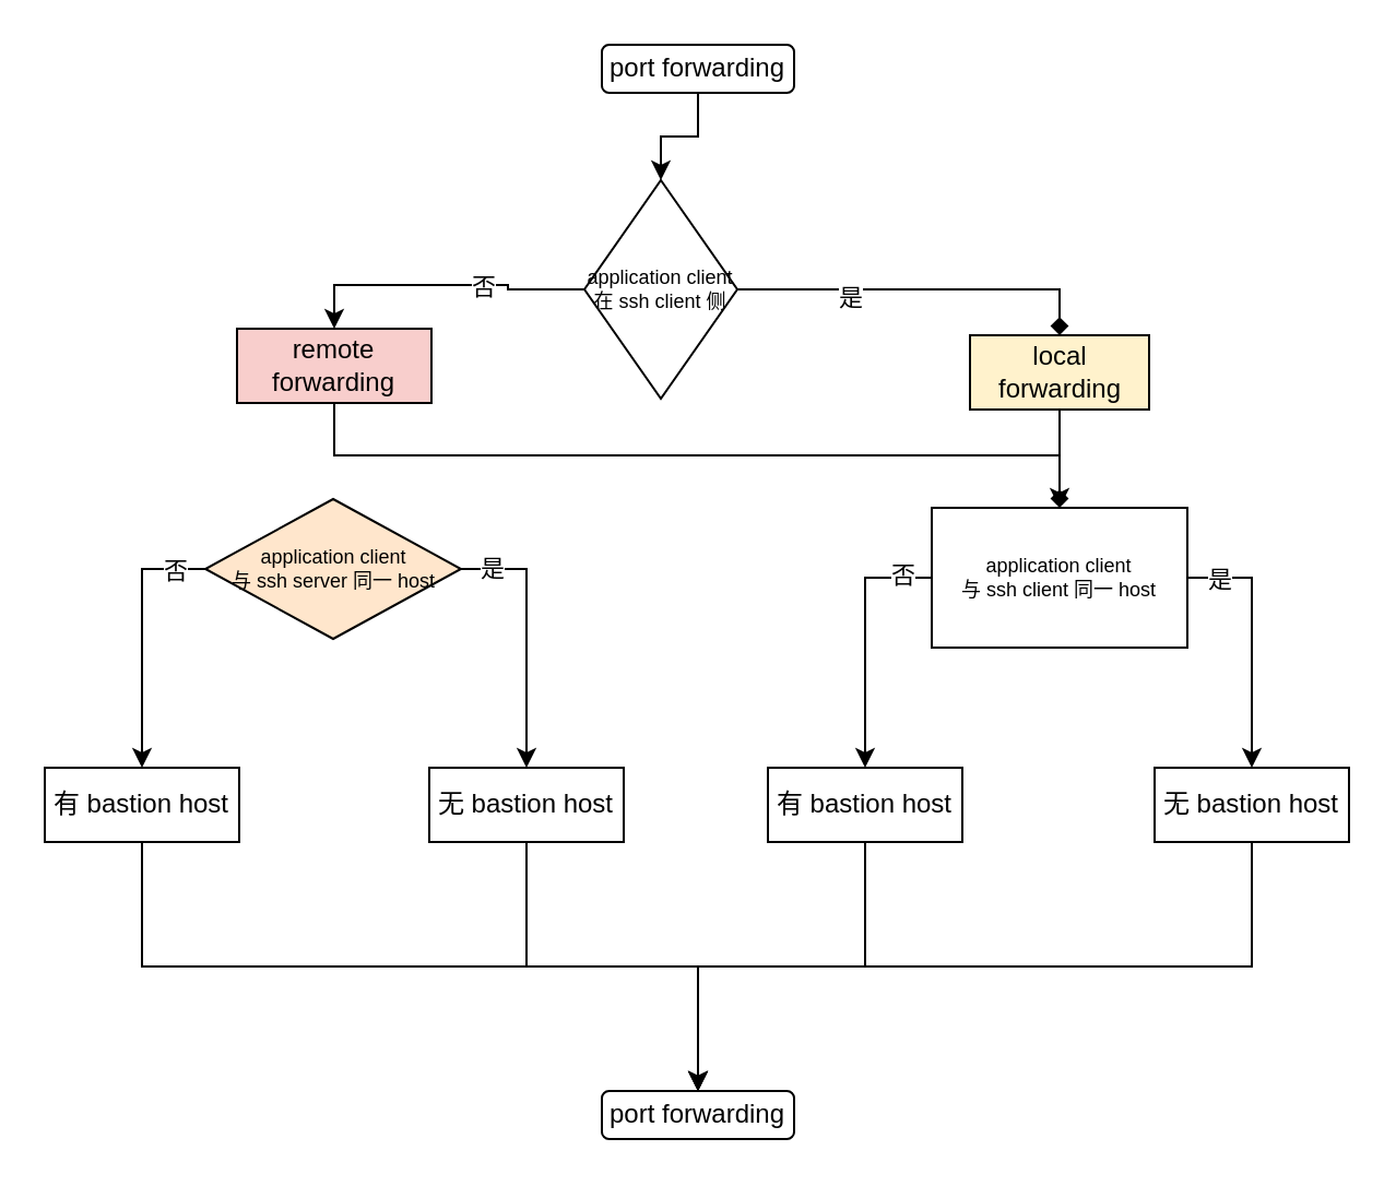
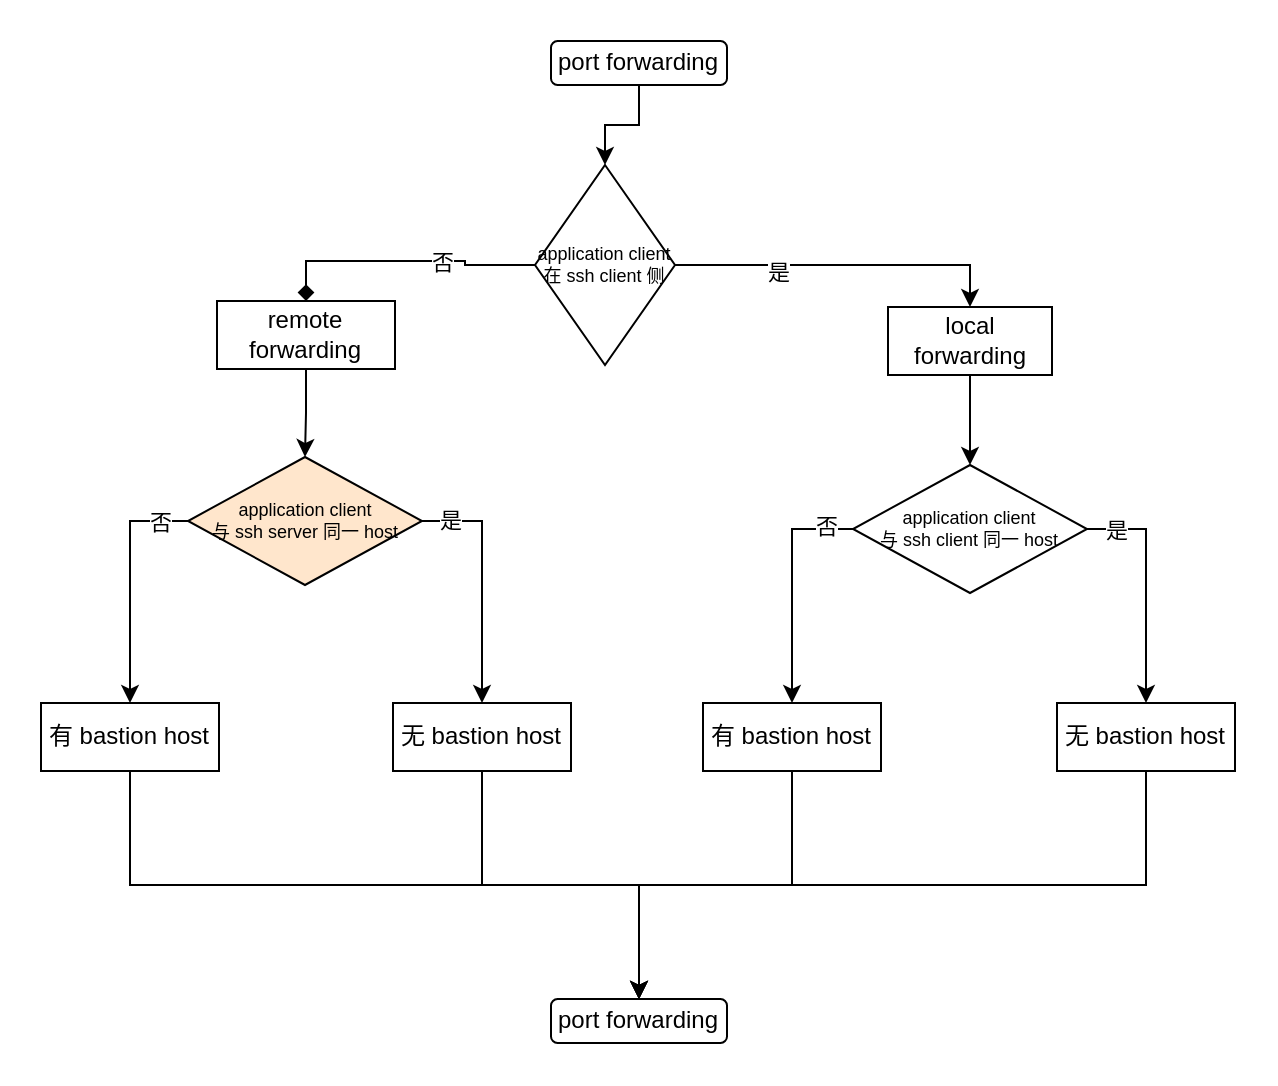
  <mxCell id="0" />
  <mxCell id="1" parent="0" />
  <mxCell id="2" style="edgeStyle=orthogonalEdgeStyle;rounded=0;orthogonalLoop=1;jettySize=auto;html=1;exitX=0.5;exitY=1;exitDx=0;exitDy=0;entryX=0.5;entryY=0;entryDx=0;entryDy=0;" edge="1" parent="1" source="3" target="8"><mxGeometry relative="1" as="geometry" /></mxCell>
  <mxCell id="3" value="port forwarding" style="rounded=1;whiteSpace=wrap;html=1;" vertex="1" parent="1"><mxGeometry x="275" y="20" width="88" height="22" as="geometry" /></mxCell>
- <mxCell id="4" style="edgeStyle=orthogonalEdgeStyle;rounded=0;orthogonalLoop=1;jettySize=auto;html=1;exitX=1;exitY=0.5;exitDx=0;exitDy=0;entryX=0.5;entryY=0;entryDx=0;entryDy=0;endArrow=diamond;" edge="1" parent="1" source="8" target="10"><mxGeometry relative="1" as="geometry" /></mxCell>
+ <mxCell id="4" style="edgeStyle=orthogonalEdgeStyle;rounded=0;orthogonalLoop=1;jettySize=auto;html=1;exitX=1;exitY=0.5;exitDx=0;exitDy=0;entryX=0.5;entryY=0;entryDx=0;entryDy=0;" edge="1" parent="1" source="8" target="10"><mxGeometry relative="1" as="geometry" /></mxCell>
  <mxCell id="5" value="是" style="edgeLabel;html=1;align=center;verticalAlign=middle;resizable=0;points=[];" vertex="1" connectable="0" parent="4"><mxGeometry x="-0.398" y="-3" relative="1" as="geometry"><mxPoint as="offset" /></mxGeometry></mxCell>
- <mxCell id="6" style="edgeStyle=orthogonalEdgeStyle;rounded=0;orthogonalLoop=1;jettySize=auto;html=1;exitX=0;exitY=0.5;exitDx=0;exitDy=0;entryX=0.5;entryY=0;entryDx=0;entryDy=0;" edge="1" parent="1" source="8" target="12"><mxGeometry relative="1" as="geometry" /></mxCell>
+ <mxCell id="6" style="edgeStyle=orthogonalEdgeStyle;rounded=0;orthogonalLoop=1;jettySize=auto;html=1;exitX=0;exitY=0.5;exitDx=0;exitDy=0;entryX=0.5;entryY=0;entryDx=0;entryDy=0;endArrow=diamond;" edge="1" parent="1" source="8" target="12"><mxGeometry relative="1" as="geometry" /></mxCell>
  <mxCell id="7" value="否" style="edgeLabel;html=1;align=center;verticalAlign=middle;resizable=0;points=[];" vertex="1" connectable="0" parent="6"><mxGeometry x="-0.287" relative="1" as="geometry"><mxPoint as="offset" /></mxGeometry></mxCell>
  <mxCell id="8" value="application client &lt;br&gt;在 ssh client 侧" style="rhombus;whiteSpace=wrap;html=1;fontSize=9;" vertex="1" parent="1"><mxGeometry x="267" y="82" width="70" height="100" as="geometry" /></mxCell>
- <mxCell id="9" style="edgeStyle=orthogonalEdgeStyle;rounded=0;orthogonalLoop=1;jettySize=auto;html=1;exitX=0.5;exitY=1;exitDx=0;exitDy=0;endArrow=diamond;" edge="1" parent="1" source="10" target="17"><mxGeometry relative="1" as="geometry" /></mxCell>
- <mxCell id="10" value="local forwarding" style="rounded=0;whiteSpace=wrap;html=1;fillColor=#fff2cc;" vertex="1" parent="1"><mxGeometry x="443.5" y="153" width="82" height="34" as="geometry" /></mxCell>
- <mxCell id="11" style="edgeStyle=orthogonalEdgeStyle;rounded=0;orthogonalLoop=1;jettySize=auto;html=1;exitX=0.5;exitY=1;exitDx=0;exitDy=0;" edge="1" parent="1" source="12" target="17"><mxGeometry relative="1" as="geometry" /></mxCell>
- <mxCell id="12" value="remote forwarding" style="rounded=0;whiteSpace=wrap;html=1;fillColor=#f8cecc;" vertex="1" parent="1"><mxGeometry x="108" y="150" width="89" height="34" as="geometry" /></mxCell>
+ <mxCell id="9" style="edgeStyle=orthogonalEdgeStyle;rounded=0;orthogonalLoop=1;jettySize=auto;html=1;exitX=0.5;exitY=1;exitDx=0;exitDy=0;" edge="1" parent="1" source="10" target="17"><mxGeometry relative="1" as="geometry" /></mxCell>
+ <mxCell id="10" value="local forwarding" style="rounded=0;whiteSpace=wrap;html=1;" vertex="1" parent="1"><mxGeometry x="443.5" y="153" width="82" height="34" as="geometry" /></mxCell>
+ <mxCell id="11" style="edgeStyle=orthogonalEdgeStyle;rounded=0;orthogonalLoop=1;jettySize=auto;html=1;exitX=0.5;exitY=1;exitDx=0;exitDy=0;" edge="1" parent="1" source="12" target="22"><mxGeometry relative="1" as="geometry" /></mxCell>
+ <mxCell id="12" value="remote forwarding" style="rounded=0;whiteSpace=wrap;html=1;" vertex="1" parent="1"><mxGeometry x="108" y="150" width="89" height="34" as="geometry" /></mxCell>
  <mxCell id="13" style="edgeStyle=orthogonalEdgeStyle;rounded=0;orthogonalLoop=1;jettySize=auto;html=1;exitX=1;exitY=0.5;exitDx=0;exitDy=0;" edge="1" parent="1" source="17" target="26"><mxGeometry relative="1" as="geometry" /></mxCell>
  <mxCell id="14" value="是" style="edgeLabel;html=1;align=center;verticalAlign=middle;resizable=0;points=[];" vertex="1" connectable="0" parent="13"><mxGeometry x="-0.76" relative="1" as="geometry"><mxPoint as="offset" /></mxGeometry></mxCell>
  <mxCell id="15" style="edgeStyle=orthogonalEdgeStyle;rounded=0;orthogonalLoop=1;jettySize=auto;html=1;exitX=0;exitY=0.5;exitDx=0;exitDy=0;entryX=0.5;entryY=0;entryDx=0;entryDy=0;" edge="1" parent="1" source="17" target="24"><mxGeometry relative="1" as="geometry" /></mxCell>
  <mxCell id="16" value="否" style="edgeLabel;html=1;align=center;verticalAlign=middle;resizable=0;points=[];" vertex="1" connectable="0" parent="15"><mxGeometry x="-0.66" y="-3" relative="1" as="geometry"><mxPoint x="6" y="1" as="offset" /></mxGeometry></mxCell>
- <mxCell id="17" value="application client &lt;br&gt;与 ssh client 同一 host" style="whiteSpace=wrap;html=1;fontSize=9;rounded=0;" vertex="1" parent="1"><mxGeometry x="426" y="232" width="117" height="64" as="geometry" /></mxCell>
+ <mxCell id="17" value="application client &lt;br&gt;与 ssh client 同一 host" style="rhombus;whiteSpace=wrap;html=1;fontSize=9;" vertex="1" parent="1"><mxGeometry x="426" y="232" width="117" height="64" as="geometry" /></mxCell>
  <mxCell id="18" style="edgeStyle=orthogonalEdgeStyle;rounded=0;orthogonalLoop=1;jettySize=auto;html=1;exitX=1;exitY=0.5;exitDx=0;exitDy=0;entryX=0.5;entryY=0;entryDx=0;entryDy=0;" edge="1" parent="1" source="22" target="30"><mxGeometry relative="1" as="geometry" /></mxCell>
  <mxCell id="19" value="是" style="edgeLabel;html=1;align=center;verticalAlign=middle;resizable=0;points=[];" vertex="1" connectable="0" parent="18"><mxGeometry x="-0.793" y="1" relative="1" as="geometry"><mxPoint x="1" as="offset" /></mxGeometry></mxCell>
  <mxCell id="20" style="edgeStyle=orthogonalEdgeStyle;rounded=0;orthogonalLoop=1;jettySize=auto;html=1;exitX=0;exitY=0.5;exitDx=0;exitDy=0;entryX=0.5;entryY=0;entryDx=0;entryDy=0;" edge="1" parent="1" source="22" target="28"><mxGeometry relative="1" as="geometry" /></mxCell>
  <mxCell id="21" value="否" style="edgeLabel;html=1;align=center;verticalAlign=middle;resizable=0;points=[];" vertex="1" connectable="0" parent="20"><mxGeometry x="-0.758" relative="1" as="geometry"><mxPoint x="1" as="offset" /></mxGeometry></mxCell>
  <mxCell id="22" value="application client &lt;br&gt;与 ssh server 同一 host" style="rhombus;whiteSpace=wrap;html=1;fontSize=9;fillColor=#ffe6cc;" vertex="1" parent="1"><mxGeometry x="93.5" y="228" width="117" height="64" as="geometry" /></mxCell>
  <mxCell id="23" style="edgeStyle=orthogonalEdgeStyle;rounded=0;orthogonalLoop=1;jettySize=auto;html=1;exitX=0.5;exitY=1;exitDx=0;exitDy=0;entryX=0.5;entryY=0;entryDx=0;entryDy=0;" edge="1" parent="1" source="24" target="31"><mxGeometry relative="1" as="geometry" /></mxCell>
  <mxCell id="24" value="有 bastion host" style="rounded=0;whiteSpace=wrap;html=1;" vertex="1" parent="1"><mxGeometry x="351" y="351" width="89" height="34" as="geometry" /></mxCell>
  <mxCell id="25" style="edgeStyle=orthogonalEdgeStyle;rounded=0;orthogonalLoop=1;jettySize=auto;html=1;exitX=0.5;exitY=1;exitDx=0;exitDy=0;entryX=0.5;entryY=0;entryDx=0;entryDy=0;" edge="1" parent="1" source="26" target="31"><mxGeometry relative="1" as="geometry" /></mxCell>
  <mxCell id="26" value="无 bastion host" style="rounded=0;whiteSpace=wrap;html=1;" vertex="1" parent="1"><mxGeometry x="528" y="351" width="89" height="34" as="geometry" /></mxCell>
  <mxCell id="27" style="edgeStyle=orthogonalEdgeStyle;rounded=0;orthogonalLoop=1;jettySize=auto;html=1;exitX=0.5;exitY=1;exitDx=0;exitDy=0;entryX=0.5;entryY=0;entryDx=0;entryDy=0;" edge="1" parent="1" source="28" target="31"><mxGeometry relative="1" as="geometry"><mxPoint x="286" y="457" as="targetPoint" /></mxGeometry></mxCell>
  <mxCell id="28" value="有 bastion host" style="rounded=0;whiteSpace=wrap;html=1;" vertex="1" parent="1"><mxGeometry x="20" y="351" width="89" height="34" as="geometry" /></mxCell>
  <mxCell id="29" style="edgeStyle=orthogonalEdgeStyle;rounded=0;orthogonalLoop=1;jettySize=auto;html=1;exitX=0.5;exitY=1;exitDx=0;exitDy=0;entryX=0.5;entryY=0;entryDx=0;entryDy=0;" edge="1" parent="1" source="30" target="31"><mxGeometry relative="1" as="geometry"><mxPoint x="285" y="455" as="targetPoint" /></mxGeometry></mxCell>
  <mxCell id="30" value="无 bastion host" style="rounded=0;whiteSpace=wrap;html=1;" vertex="1" parent="1"><mxGeometry x="196" y="351" width="89" height="34" as="geometry" /></mxCell>
  <mxCell id="31" value="port forwarding" style="rounded=1;whiteSpace=wrap;html=1;" vertex="1" parent="1"><mxGeometry x="275" y="499" width="88" height="22" as="geometry" /></mxCell>
